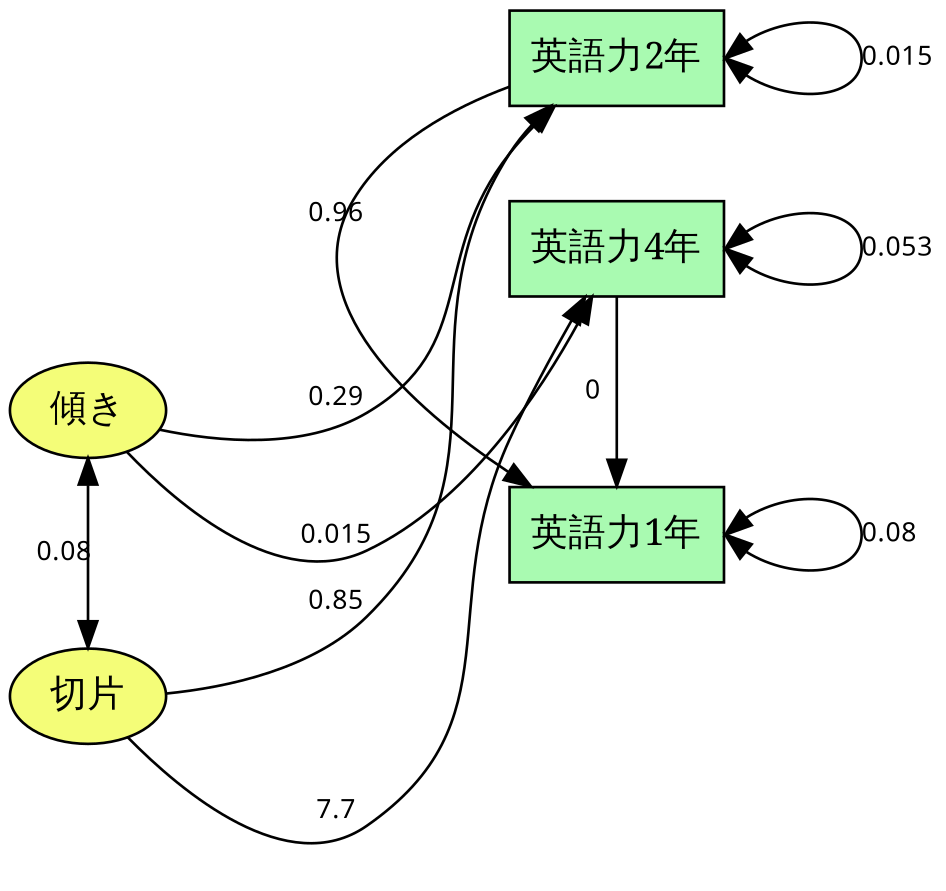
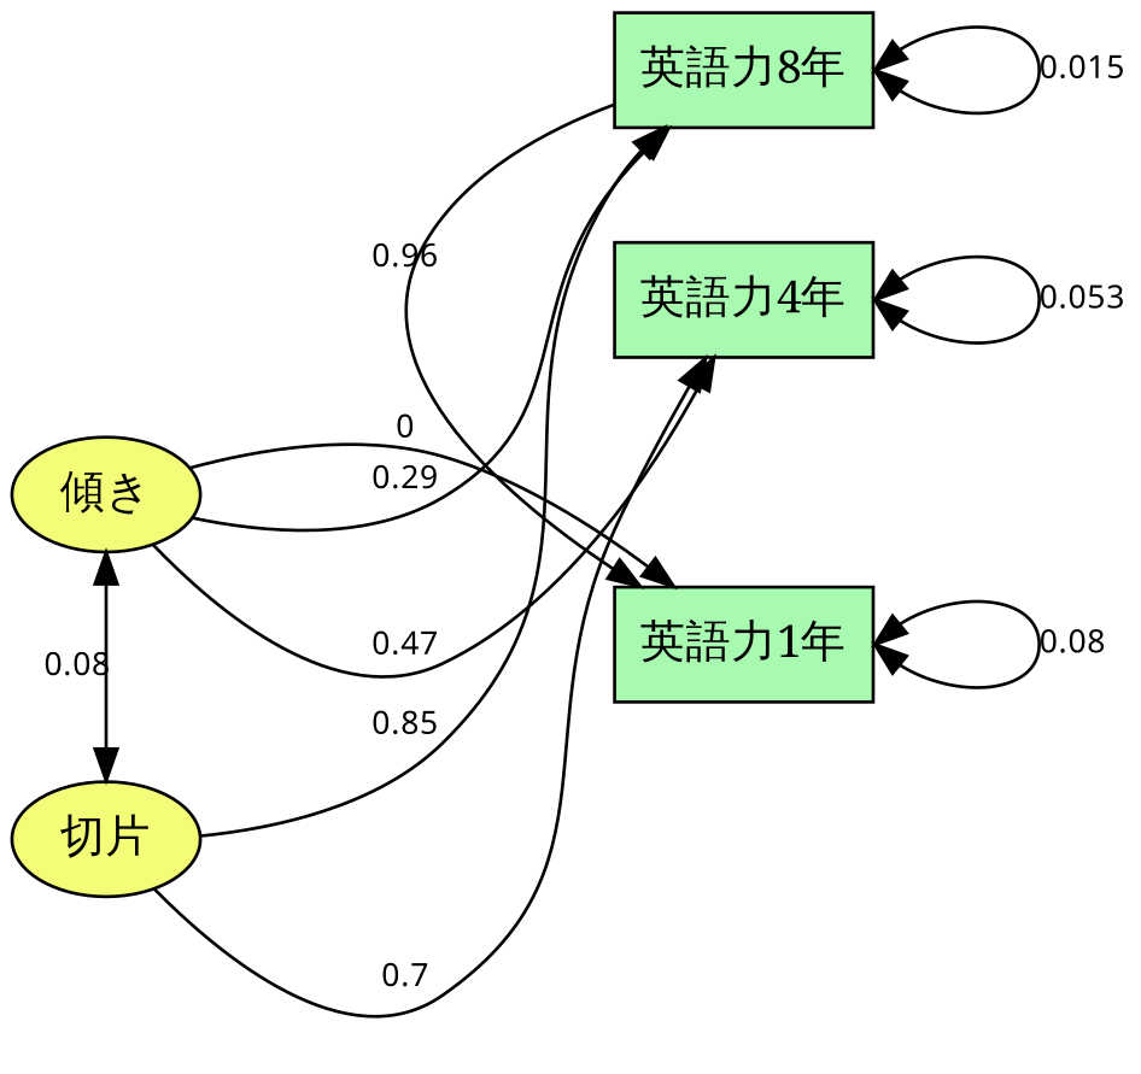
  digraph {
    nodesep=0.5
    ordering=out
    rankdir=LR
    ranksep=1.5
    node [fillcolor="#a9fab1" shape=box style=filled fontname=serif fontsize=14]
    edge [fontname=sans fontsize=10]
    "傾き" [fillcolor="#f4fd78" shape=ellipse fontname="" fontsize=""]
    "切片" [fillcolor="#f4fd78" shape=ellipse fontname="" fontsize=""]
    "英語力1年"
-   "英語力2年"
+   "英語力2年" [label="英語力8年"]
    n5 [label="英語力4年"]
    subgraph sub_1 {
      rank=same
      "傾き"
      "切片"
    }
    subgraph sub_2 {
      rank=same
      "英語力1年"
      "英語力2年"
      n5
    }
    "傾き" -> "切片" [dir=both label=0.08]
-   n5 -> "英語力1年" [label=0]
+   "傾き" -> "英語力1年" [label=0]
    "傾き" -> "英語力2年" [label=0.29]
-   "傾き" -> n5 [label=0.015]
+   "傾き" -> n5 [label=0.47]
    "切片" -> "英語力2年" [label=0.85]
-   "切片" -> n5 [label=7.7]
+   "切片" -> n5 [label=0.7]
    "英語力1年" -> "英語力1年" [dir=both headport=e label=0.08 tailport=e]
    "英語力2年" -> "英語力1年" [label=0.96]
    "英語力2年" -> "英語力2年" [dir=both headport=e label=0.015 tailport=e]
    n5 -> n5 [dir=both headport=e label=0.053 tailport=e]
  }
